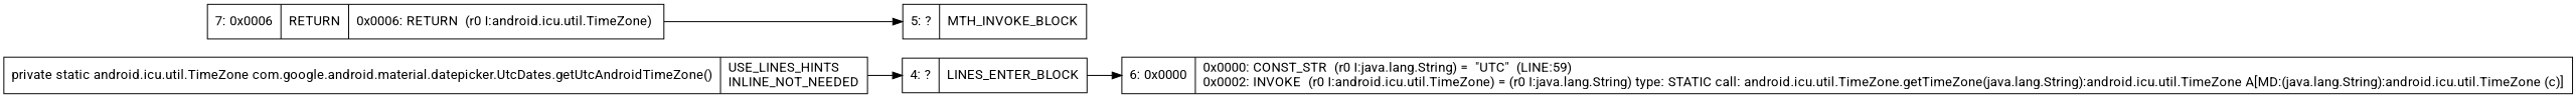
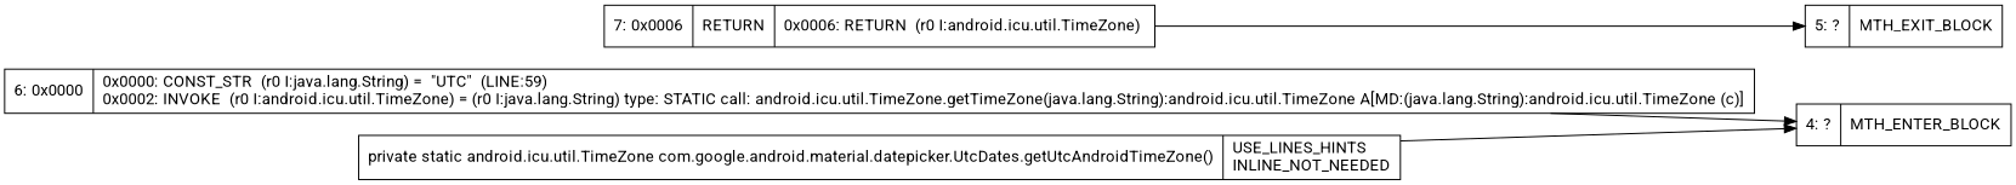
  digraph {
    fontname=Roboto
    rankdir=LR
    node [fontname=Roboto shape=record]
    edge [fontname=Roboto]
-   n1 [label="{4\:\ ?|LINES_ENTER_BLOCK\l}"]
+   n1 [label="{4\:\ ?|MTH_ENTER_BLOCK\l}"]
    n2 [label="{6\:\ 0x0000|0x0000: CONST_STR  (r0 I:java.lang.String) =  \"UTC\"  (LINE:59)\l0x0002: INVOKE  (r0 I:android.icu.util.TimeZone) = (r0 I:java.lang.String) type: STATIC call: android.icu.util.TimeZone.getTimeZone(java.lang.String):android.icu.util.TimeZone A[MD:(java.lang.String):android.icu.util.TimeZone (c)]\l}"]
    n3 [label="{7\:\ 0x0006|RETURN\l|0x0006: RETURN  (r0 I:android.icu.util.TimeZone) \l}"]
-   n4 [label="{5\:\ ?|MTH_INVOKE_BLOCK\l}"]
+   n4 [label="{5\:\ ?|MTH_EXIT_BLOCK\l}"]
    n5 [label="{private static android.icu.util.TimeZone com.google.android.material.datepicker.UtcDates.getUtcAndroidTimeZone()  | USE_LINES_HINTS\lINLINE_NOT_NEEDED\l}"]
-   n1 -> n2
+   n2 -> n1
    n3 -> n4
    n5 -> n1
  }
